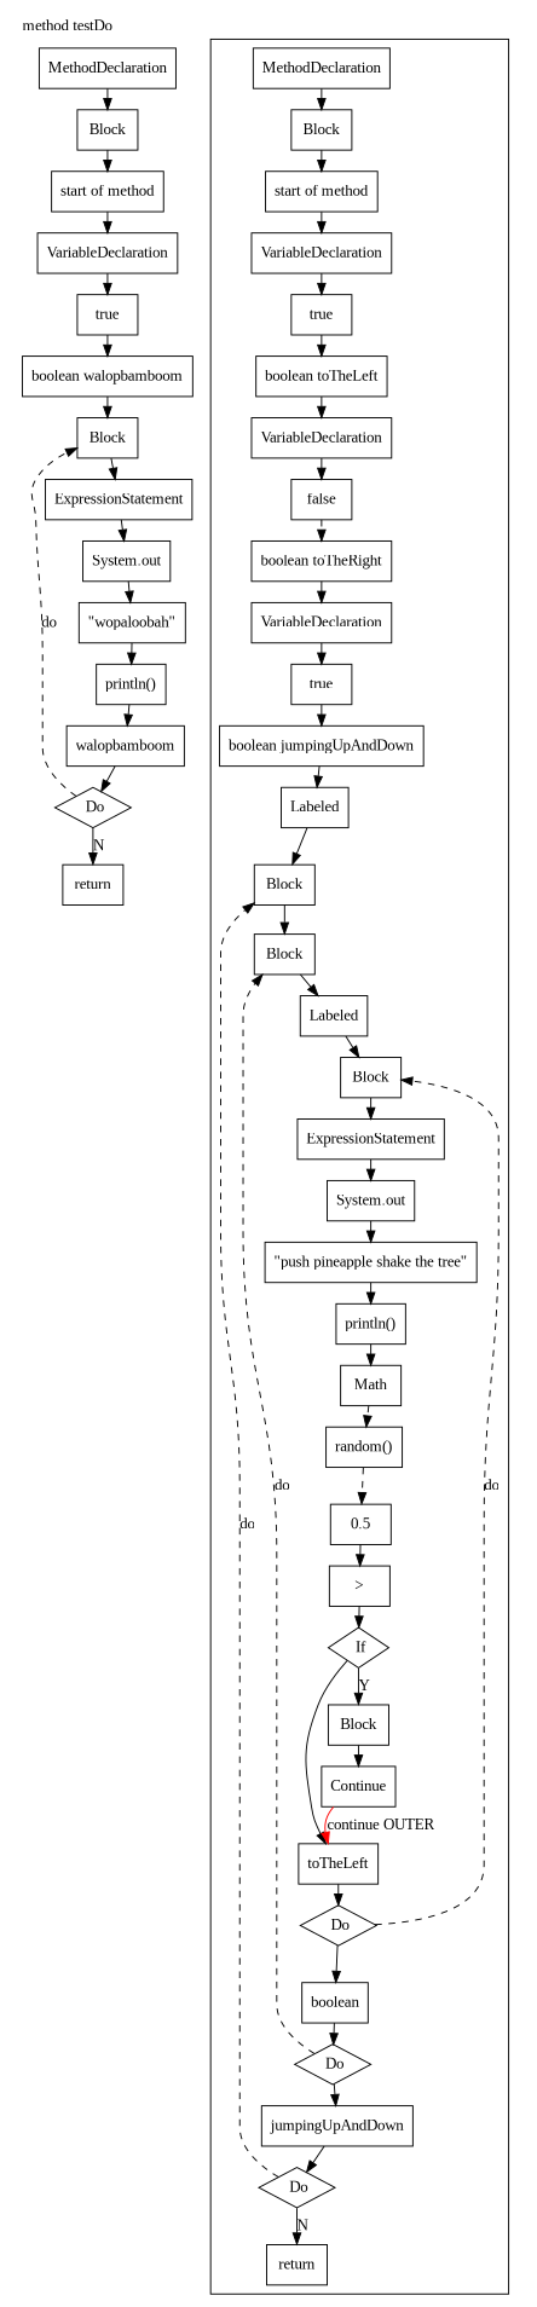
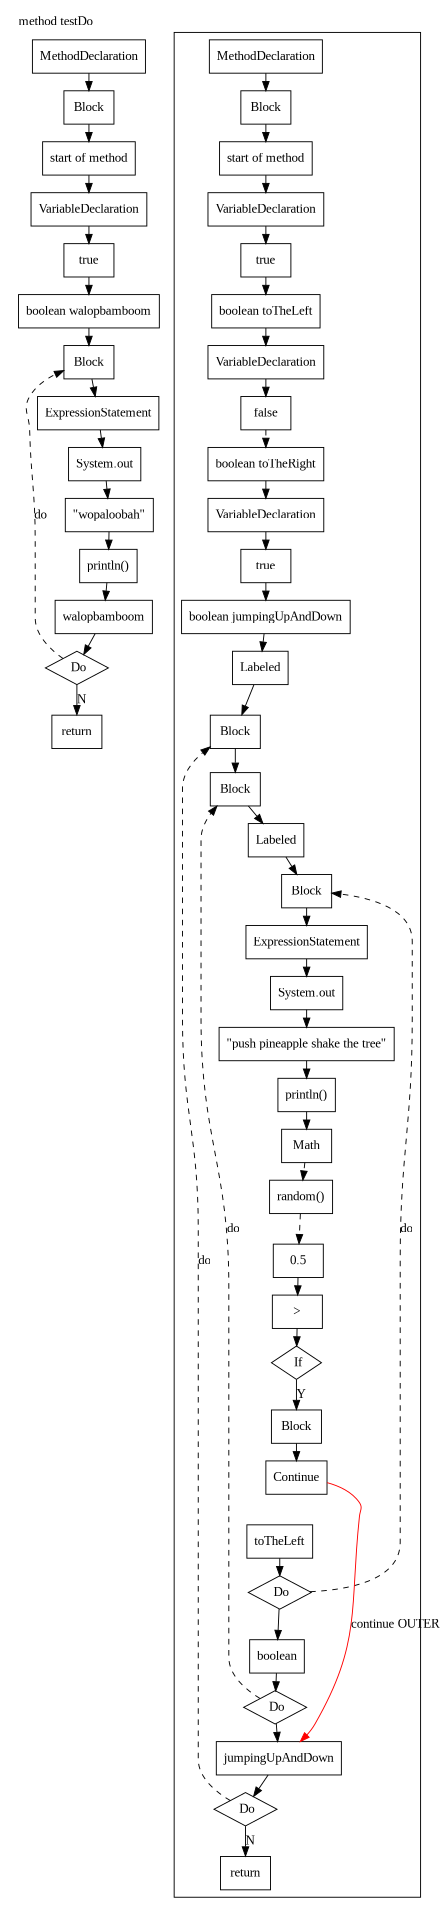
  digraph {
    compound=true
    fontname="Liberation Serif"
    node [fillcolor=white fontname="Liberation Serif" shape=rect style=filled]
    edge [fontname="Liberation Serif"]
    n1 [label=MethodDeclaration]
    n2 [label=Block]
    n3 [label="start of method"]
    n4 [label=VariableDeclaration]
    n5 [label="boolean walopbamboom"]
    n6 [label=true]
    n7 [label=" Do" shape=diamond]
    n8 [label=Block]
    n9 [label=ExpressionStatement]
    n10 [label="println()"]
    n11 [label="System.out"]
    n12 [label="\"wopaloobah\""]
    n13 [label=walopbamboom]
    n14 [label=return]
    n15 [label=MethodDeclaration]
    n16 [label=Block]
    n17 [label="start of method"]
    n18 [label=VariableDeclaration]
    n19 [label="boolean toTheLeft"]
    n20 [label=true]
    n21 [label=VariableDeclaration]
    n22 [label="boolean toTheRight"]
    n23 [label=false]
    n24 [label=VariableDeclaration]
    n25 [label="boolean jumpingUpAndDown"]
    n26 [label=true]
    n27 [label=Labeled]
    n28 [label=" Do" shape=diamond]
    n29 [label=Block]
    n30 [label=" Do" shape=diamond]
    n31 [label=Block]
    n32 [label=Labeled]
    n33 [label=" Do" shape=diamond]
    n34 [label=Block]
    n35 [label=ExpressionStatement]
    n36 [label="println()"]
    n37 [label="System.out"]
    n38 [label="\"push pineapple shake the tree\""]
    n39 [label=" If" shape=diamond]
    n40 [label=">"]
    n41 [label="random()"]
    n42 [label=Math]
    n43 [label=0.5]
    n44 [label=Block]
    n45 [label=Continue]
    n46 [label=toTheLeft]
    n47 [label=boolean]
    n48 [label=jumpingUpAndDown]
    n49 [label=return]
    subgraph cluster_1 {
      label="method testDo"
      labeljust=l
      pencolor=transparent
      ranksep=0.5
      n1
      n2
      n3
      n4
      n5
      n6
      n7
      n8
      n9
      n10
      n11
      n12
      n13
      n14
    }
    subgraph cluster_2 {
      label="method testNestedDo"
      labeljust=l
      pencolor=transparent
      ranksep=0.5
    }
    subgraph cluster_3 {
      labeljust=l
      pencolor=black
      ranksep=0.5
      n15
      n16
      n17
      n18
      n19
      n20
      n21
      n22
      n23
      n24
      n25
      n26
      n27
      n28
      n29
      n30
      n31
      n32
      n33
      n34
      n35
      n36
      n37
      n38
      n39
      n40
      n41
      n42
      n43
      n44
      n45
      n46
      n47
      n48
      n49
    }
    n1 -> n2
    n2 -> n3
    n3 -> n4
    n4 -> n6
    n5 -> n8
    n6 -> n5
    n7 -> n8 [label=do style=dashed]
    n7 -> n14 [label=N]
    n8 -> n9
    n9 -> n11
    n10 -> n13
    n11 -> n12
    n12 -> n10
    n13 -> n7
    n15 -> n16
    n16 -> n17
    n17 -> n18
    n18 -> n20
    n19 -> n21
    n20 -> n19
    n21 -> n23
    n22 -> n24
    n23 -> n22 [style=dashed]
    n24 -> n26
    n25 -> n27
    n26 -> n25
    n27 -> n29
    n28 -> n29 [label=do style=dashed]
    n28 -> n49 [label=N]
    n29 -> n31
    n30 -> n31 [label=do style=dashed]
    n30 -> n48
    n31 -> n32
    n32 -> n34
    n33 -> n34 [label=do style=dashed]
    n33 -> n47
    n34 -> n35
    n35 -> n37
    n36 -> n42
    n37 -> n38
    n38 -> n36
    n39 -> n44 [label=Y]
-   n39 -> n46
    n40 -> n39
    n41 -> n43 [style=dashed]
    n42 -> n41 [style=dashed]
    n43 -> n40
    n44 -> n45
-   n45 -> n46 [color=red label="continue OUTER"]
+   n45 -> n48 [color=red label="continue OUTER"]
    n46 -> n33
    n47 -> n30
    n48 -> n28
  }
